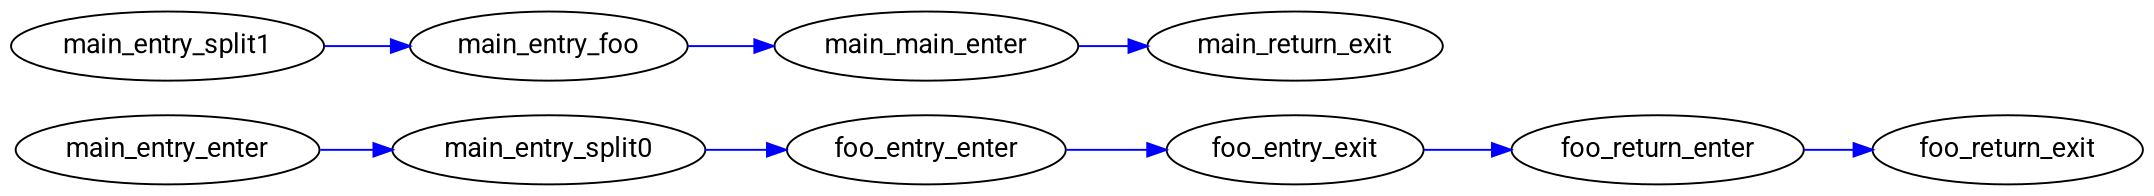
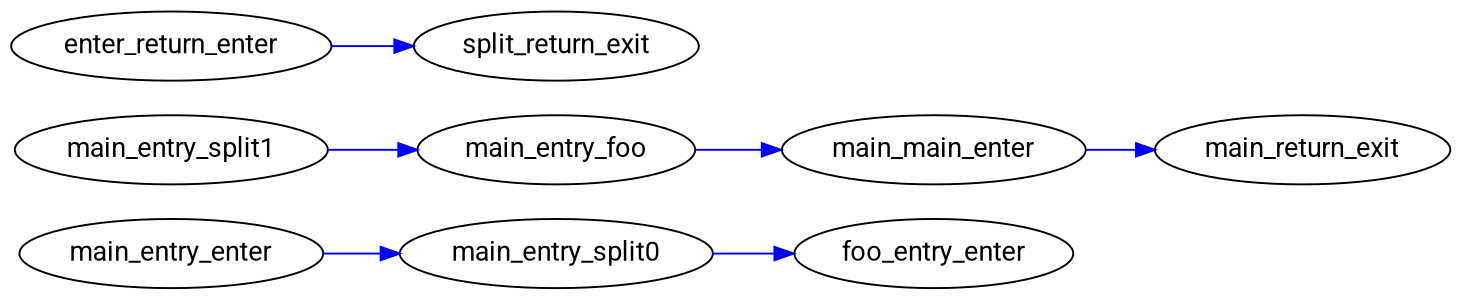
  digraph {
    fontname=Roboto
    rankdir=LR
    node [fontname=Roboto]
    edge [color=Blue fontname=Roboto]
    n1 [label=main_entry_enter]
    n2 [label=main_entry_split0]
    n3 [label=foo_entry_enter]
    n4 [label=main_return_exit]
    n5 [label=main_main_enter]
-   n6 [label=foo_entry_exit]
-   n7 [label=foo_return_enter]
+   n7 [label=enter_return_enter]
    n8 [label=main_entry_split1]
    n9 [label=main_entry_foo]
-   n10 [label=foo_return_exit]
+   n10 [label=split_return_exit]
    subgraph sub_1 {
      rank=min
      n1
    }
    n1 -> n2
    n2 -> n3
-   n3 -> n6
    n5 -> n4
-   n6 -> n7
    n7 -> n10
    n8 -> n9
    n9 -> n5
  }
